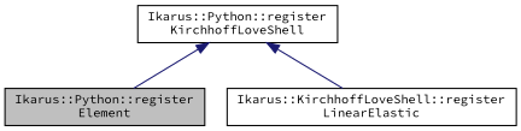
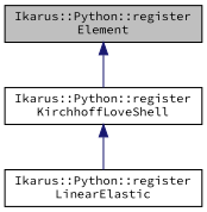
  digraph {
    fontname="Source Code Pro"
    rankdir=TB
    node [color=black fillcolor=white fontname="Source Code Pro" fontsize=10 shape=record style=filled]
    edge [color=midnightblue dir=back fontname="Source Code Pro" fontsize=10 labelfontname=Helvetica labelfontsize=10 style=solid]
    n1 [fillcolor=grey75 fontcolor=black height=0.2 label="Ikarus::Python::register\lElement" width=0.4]
    n2 [height=0.2 label="Ikarus::Python::register\lKirchhoffLoveShell" width=0.4]
-   n3 [height=0.2 label="Ikarus::KirchhoffLoveShell::register\lLinearElastic" width=0.4]
-   n2 -> n1
+   n3 [height=0.2 label="Ikarus::Python::register\lLinearElastic" width=0.4]
+   n1 -> n2
    n2 -> n3
  }
